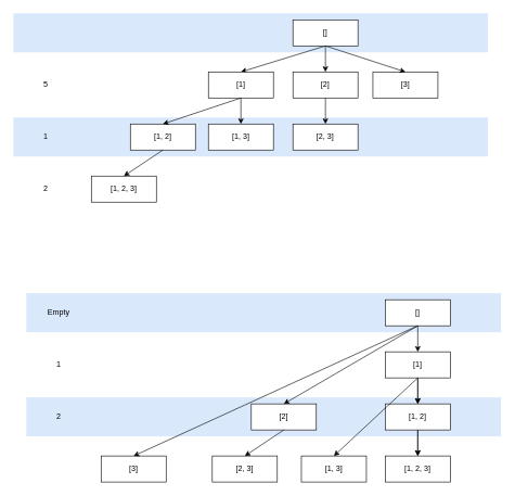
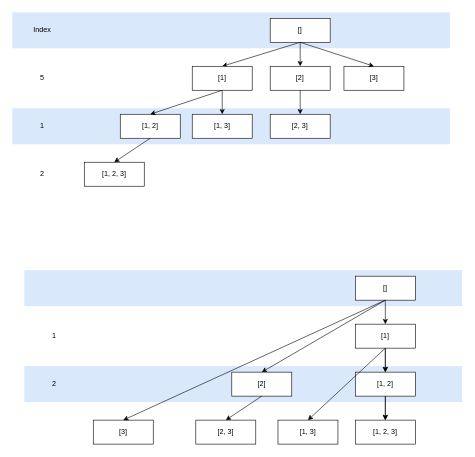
  <mxCell id="0" />
  <mxCell id="1" parent="0" />
  <mxCell id="2" value="" style="rounded=0;whiteSpace=wrap;html=1;fillColor=#dae8fc;strokeColor=none;" vertex="1" parent="1"><mxGeometry x="20" y="20" width="730" height="60" as="geometry" /></mxCell>
  <mxCell id="3" value="" style="rounded=0;whiteSpace=wrap;html=1;fillColor=#dae8fc;strokeColor=none;" vertex="1" parent="1"><mxGeometry x="20" y="180" width="730" height="60" as="geometry" /></mxCell>
  <mxCell id="4" style="edgeStyle=none;rounded=0;orthogonalLoop=1;jettySize=auto;html=1;exitX=0.5;exitY=1;exitDx=0;exitDy=0;entryX=0.5;entryY=0;entryDx=0;entryDy=0;" edge="1" parent="1" source="5" target="6"><mxGeometry relative="1" as="geometry" /></mxCell>
  <mxCell id="5" value="[]" style="whiteSpace=wrap;html=1;" vertex="1" parent="1"><mxGeometry x="450" y="30" width="100" height="40" as="geometry" /></mxCell>
  <mxCell id="6" value="[1]" style="whiteSpace=wrap;html=1;" vertex="1" parent="1"><mxGeometry x="320" y="110" width="100" height="40" as="geometry" /></mxCell>
  <mxCell id="7" value="[2]" style="whiteSpace=wrap;html=1;" vertex="1" parent="1"><mxGeometry x="450" y="110" width="100" height="40" as="geometry" /></mxCell>
  <mxCell id="8" value="[3]" style="whiteSpace=wrap;html=1;" vertex="1" parent="1"><mxGeometry x="573" y="110" width="100" height="40" as="geometry" /></mxCell>
  <mxCell id="9" style="edgeStyle=none;rounded=0;orthogonalLoop=1;jettySize=auto;html=1;exitX=0.5;exitY=1;exitDx=0;exitDy=0;entryX=0.5;entryY=0;entryDx=0;entryDy=0;" edge="1" parent="1" source="5" target="7"><mxGeometry relative="1" as="geometry"><mxPoint x="510" y="80" as="sourcePoint" /><mxPoint x="380" y="120" as="targetPoint" /></mxGeometry></mxCell>
  <mxCell id="10" style="edgeStyle=none;rounded=0;orthogonalLoop=1;jettySize=auto;html=1;exitX=0.5;exitY=1;exitDx=0;exitDy=0;entryX=0.5;entryY=0;entryDx=0;entryDy=0;" edge="1" parent="1" source="5" target="8"><mxGeometry relative="1" as="geometry"><mxPoint x="510" y="80" as="sourcePoint" /><mxPoint x="510" y="120" as="targetPoint" /></mxGeometry></mxCell>
  <mxCell id="11" value="[1, 2]" style="whiteSpace=wrap;html=1;" vertex="1" parent="1"><mxGeometry x="200" y="190" width="100" height="40" as="geometry" /></mxCell>
  <mxCell id="12" value="[1, 3]" style="whiteSpace=wrap;html=1;" vertex="1" parent="1"><mxGeometry x="320" y="190" width="100" height="40" as="geometry" /></mxCell>
  <mxCell id="13" value="[2, 3]" style="whiteSpace=wrap;html=1;" vertex="1" parent="1"><mxGeometry x="450" y="190" width="100" height="40" as="geometry" /></mxCell>
  <mxCell id="14" value="[1, 2, 3]" style="whiteSpace=wrap;html=1;" vertex="1" parent="1"><mxGeometry x="140" y="270" width="100" height="40" as="geometry" /></mxCell>
  <mxCell id="15" style="edgeStyle=none;rounded=0;orthogonalLoop=1;jettySize=auto;html=1;exitX=0.5;exitY=1;exitDx=0;exitDy=0;entryX=0.5;entryY=0;entryDx=0;entryDy=0;" edge="1" parent="1" source="6" target="11"><mxGeometry relative="1" as="geometry"><mxPoint x="510" y="80" as="sourcePoint" /><mxPoint x="380" y="120" as="targetPoint" /></mxGeometry></mxCell>
  <mxCell id="16" style="edgeStyle=none;rounded=0;orthogonalLoop=1;jettySize=auto;html=1;exitX=0.5;exitY=1;exitDx=0;exitDy=0;entryX=0.5;entryY=0;entryDx=0;entryDy=0;" edge="1" parent="1" source="11" target="14"><mxGeometry relative="1" as="geometry"><mxPoint x="380" y="160" as="sourcePoint" /><mxPoint x="260" y="200" as="targetPoint" /></mxGeometry></mxCell>
  <mxCell id="17" style="edgeStyle=none;rounded=0;orthogonalLoop=1;jettySize=auto;html=1;exitX=0.5;exitY=1;exitDx=0;exitDy=0;entryX=0.5;entryY=0;entryDx=0;entryDy=0;" edge="1" parent="1" source="6" target="12"><mxGeometry relative="1" as="geometry"><mxPoint x="380" y="160" as="sourcePoint" /><mxPoint x="260" y="200" as="targetPoint" /></mxGeometry></mxCell>
  <mxCell id="18" style="edgeStyle=none;rounded=0;orthogonalLoop=1;jettySize=auto;html=1;exitX=0.5;exitY=1;exitDx=0;exitDy=0;entryX=0.5;entryY=0;entryDx=0;entryDy=0;" edge="1" parent="1" source="7" target="13"><mxGeometry relative="1" as="geometry"><mxPoint x="380" y="160" as="sourcePoint" /><mxPoint x="380" y="200" as="targetPoint" /></mxGeometry></mxCell>
  <mxCell id="19" value="5" style="text;html=1;strokeColor=none;fillColor=none;align=center;verticalAlign=middle;whiteSpace=wrap;rounded=0;" vertex="1" parent="1"><mxGeometry x="50" y="120" width="40" height="20" as="geometry" /></mxCell>
  <mxCell id="20" value="1" style="text;html=1;strokeColor=none;fillColor=none;align=center;verticalAlign=middle;whiteSpace=wrap;rounded=0;" vertex="1" parent="1"><mxGeometry x="50" y="200" width="40" height="20" as="geometry" /></mxCell>
  <mxCell id="21" value="2" style="text;html=1;strokeColor=none;fillColor=none;align=center;verticalAlign=middle;whiteSpace=wrap;rounded=0;" vertex="1" parent="1"><mxGeometry x="50" y="280" width="40" height="20" as="geometry" /></mxCell>
+ <mxCell id="22" value="Index" style="text;html=1;strokeColor=none;fillColor=none;align=center;verticalAlign=middle;whiteSpace=wrap;rounded=0;" vertex="1" parent="1"><mxGeometry x="50" y="40" width="40" height="20" as="geometry" /></mxCell>
  <mxCell id="23" value="" style="rounded=0;whiteSpace=wrap;html=1;fillColor=#dae8fc;strokeColor=none;" vertex="1" parent="1"><mxGeometry x="40" y="450" width="730" height="60" as="geometry" /></mxCell>
  <mxCell id="24" value="" style="rounded=0;whiteSpace=wrap;html=1;fillColor=#dae8fc;strokeColor=none;" vertex="1" parent="1"><mxGeometry x="40" y="610" width="730" height="60" as="geometry" /></mxCell>
  <mxCell id="25" style="edgeStyle=none;rounded=0;orthogonalLoop=1;jettySize=auto;html=1;exitX=0.5;exitY=1;exitDx=0;exitDy=0;entryX=0.5;entryY=0;entryDx=0;entryDy=0;" edge="1" parent="1" source="26" target="30"><mxGeometry relative="1" as="geometry"><mxPoint x="512" y="540" as="targetPoint" /></mxGeometry></mxCell>
  <mxCell id="26" value="[]" style="whiteSpace=wrap;html=1;" vertex="1" parent="1"><mxGeometry x="592" y="460" width="100" height="40" as="geometry" /></mxCell>
  <mxCell id="27" value="" style="edgeStyle=none;rounded=0;orthogonalLoop=1;jettySize=auto;html=1;" edge="1" parent="1" source="28" target="32"><mxGeometry relative="1" as="geometry" /></mxCell>
  <mxCell id="28" value="[1]" style="whiteSpace=wrap;html=1;" vertex="1" parent="1"><mxGeometry x="592" y="540" width="100" height="40" as="geometry" /></mxCell>
  <mxCell id="29" style="edgeStyle=none;rounded=0;orthogonalLoop=1;jettySize=auto;html=1;exitX=0.5;exitY=1;exitDx=0;exitDy=0;entryX=0.5;entryY=0;entryDx=0;entryDy=0;" edge="1" parent="1" source="26" target="28"><mxGeometry relative="1" as="geometry"><mxPoint x="652" y="510" as="sourcePoint" /><mxPoint x="522" y="550" as="targetPoint" /></mxGeometry></mxCell>
  <mxCell id="30" value="[2]" style="whiteSpace=wrap;html=1;" vertex="1" parent="1"><mxGeometry x="386" y="620" width="100" height="40" as="geometry" /></mxCell>
  <mxCell id="31" value="" style="edgeStyle=none;rounded=0;orthogonalLoop=1;jettySize=auto;html=1;" edge="1" parent="1" source="32" target="40"><mxGeometry relative="1" as="geometry" /></mxCell>
  <mxCell id="32" value="[1, 2]" style="whiteSpace=wrap;html=1;" vertex="1" parent="1"><mxGeometry x="592" y="620" width="100" height="40" as="geometry" /></mxCell>
  <mxCell id="33" value="[2, 3]" style="whiteSpace=wrap;html=1;" vertex="1" parent="1"><mxGeometry x="326" y="700" width="100" height="40" as="geometry" /></mxCell>
  <mxCell id="34" style="edgeStyle=none;rounded=0;orthogonalLoop=1;jettySize=auto;html=1;exitX=0.5;exitY=1;exitDx=0;exitDy=0;entryX=0.5;entryY=0;entryDx=0;entryDy=0;" edge="1" parent="1" source="30" target="33"><mxGeometry relative="1" as="geometry"><mxPoint x="566" y="590" as="sourcePoint" /><mxPoint x="446" y="630" as="targetPoint" /></mxGeometry></mxCell>
  <mxCell id="35" style="edgeStyle=none;rounded=0;orthogonalLoop=1;jettySize=auto;html=1;exitX=0.5;exitY=1;exitDx=0;exitDy=0;entryX=0.5;entryY=0;entryDx=0;entryDy=0;" edge="1" parent="1" source="28" target="32"><mxGeometry relative="1" as="geometry"><mxPoint x="522" y="590" as="sourcePoint" /><mxPoint x="522" y="630" as="targetPoint" /></mxGeometry></mxCell>
  <mxCell id="36" value="1" style="text;html=1;strokeColor=none;fillColor=none;align=center;verticalAlign=middle;whiteSpace=wrap;rounded=0;" vertex="1" parent="1"><mxGeometry x="70" y="550" width="40" height="20" as="geometry" /></mxCell>
  <mxCell id="37" value="2" style="text;html=1;strokeColor=none;fillColor=none;align=center;verticalAlign=middle;whiteSpace=wrap;rounded=0;" vertex="1" parent="1"><mxGeometry x="70" y="630" width="40" height="20" as="geometry" /></mxCell>
- <mxCell id="38" value="Empty" style="text;html=1;strokeColor=none;fillColor=none;align=center;verticalAlign=middle;whiteSpace=wrap;rounded=0;" vertex="1" parent="1"><mxGeometry x="70" y="470" width="40" height="20" as="geometry" /></mxCell>
  <mxCell id="39" value="" style="edgeStyle=none;rounded=0;orthogonalLoop=1;jettySize=auto;html=1;" edge="1" parent="1" target="40"><mxGeometry relative="1" as="geometry"><mxPoint x="642" y="660" as="sourcePoint" /></mxGeometry></mxCell>
  <mxCell id="40" value="[1, 2, 3]" style="whiteSpace=wrap;html=1;" vertex="1" parent="1"><mxGeometry x="592" y="700" width="100" height="40" as="geometry" /></mxCell>
  <mxCell id="41" value="[1, 3]" style="whiteSpace=wrap;html=1;" vertex="1" parent="1"><mxGeometry x="463" y="700" width="100" height="40" as="geometry" /></mxCell>
  <mxCell id="42" value="" style="edgeStyle=none;rounded=0;orthogonalLoop=1;jettySize=auto;html=1;exitX=0.5;exitY=1;exitDx=0;exitDy=0;entryX=0.5;entryY=0;entryDx=0;entryDy=0;" edge="1" parent="1" source="28" target="41"><mxGeometry relative="1" as="geometry"><mxPoint x="652" y="670" as="sourcePoint" /><mxPoint x="652" y="710" as="targetPoint" /></mxGeometry></mxCell>
  <mxCell id="43" value="[3]" style="whiteSpace=wrap;html=1;" vertex="1" parent="1"><mxGeometry x="155" y="700" width="100" height="40" as="geometry" /></mxCell>
  <mxCell id="44" style="edgeStyle=none;rounded=0;orthogonalLoop=1;jettySize=auto;html=1;exitX=0.5;exitY=1;exitDx=0;exitDy=0;entryX=0.5;entryY=0;entryDx=0;entryDy=0;" edge="1" parent="1" source="26" target="43"><mxGeometry relative="1" as="geometry"><mxPoint x="652" y="510" as="sourcePoint" /><mxPoint x="417" y="630" as="targetPoint" /></mxGeometry></mxCell>
